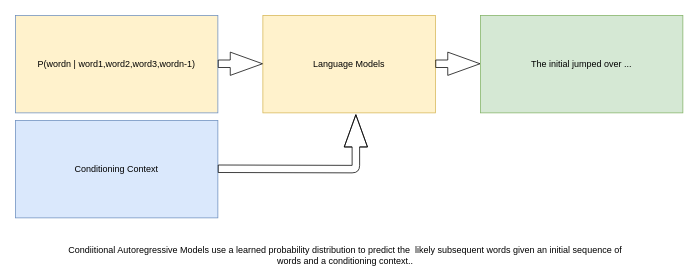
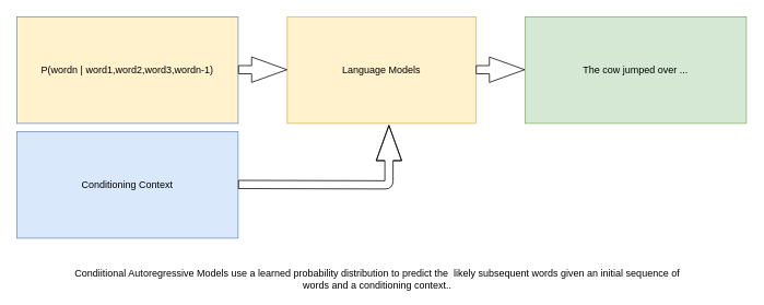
  <mxCell id="0" />
  <mxCell id="1" parent="0" />
  <mxCell id="2" value="P(wordn | word1,word2,word3,wordn-1)" style="rounded=0;whiteSpace=wrap;html=1;hachureGap=4;pointerEvents=0;fillColor=#fff2cc;strokeColor=#6c8ebf;" vertex="1" parent="1"><mxGeometry x="20" y="20" width="270" height="130" as="geometry" /></mxCell>
  <mxCell id="3" value="Language Models" style="rounded=0;whiteSpace=wrap;html=1;hachureGap=4;pointerEvents=0;fillColor=#fff2cc;strokeColor=#d6b656;" vertex="1" parent="1"><mxGeometry x="350" y="20" width="230" height="130" as="geometry" /></mxCell>
- <mxCell id="4" value="The initial jumped over ..." style="rounded=0;whiteSpace=wrap;html=1;hachureGap=4;pointerEvents=0;fillColor=#d5e8d4;strokeColor=#82b366;" vertex="1" parent="1"><mxGeometry x="640" y="20" width="270" height="130" as="geometry" /></mxCell>
+ <mxCell id="4" value="The cow jumped over ..." style="rounded=0;whiteSpace=wrap;html=1;hachureGap=4;pointerEvents=0;fillColor=#d5e8d4;strokeColor=#82b366;" vertex="1" parent="1"><mxGeometry x="640" y="20" width="270" height="130" as="geometry" /></mxCell>
  <mxCell id="5" value="" style="shape=flexArrow;endArrow=classic;html=1;startSize=14;endSize=14;sourcePerimeterSpacing=8;targetPerimeterSpacing=8;" edge="1" parent="1"><mxGeometry width="50" height="50" relative="1" as="geometry"><mxPoint x="290" y="84.5" as="sourcePoint" /><mxPoint x="350" y="84.5" as="targetPoint" /></mxGeometry></mxCell>
  <mxCell id="6" value="" style="shape=flexArrow;endArrow=classic;html=1;startSize=14;endSize=14;sourcePerimeterSpacing=8;targetPerimeterSpacing=8;" edge="1" parent="1"><mxGeometry width="50" height="50" relative="1" as="geometry"><mxPoint x="580" y="84.5" as="sourcePoint" /><mxPoint x="640" y="84.5" as="targetPoint" /></mxGeometry></mxCell>
  <mxCell id="7" value="Condiitional Autoregressive Models use a learned probability distribution to predict the&amp;nbsp; likely subsequent words given an initial sequence of words and a conditioning context.." style="text;html=1;strokeColor=none;fillColor=none;align=center;verticalAlign=middle;whiteSpace=wrap;rounded=0;hachureGap=4;pointerEvents=0;" vertex="1" parent="1"><mxGeometry x="80" y="330" width="760" height="20" as="geometry" /></mxCell>
  <mxCell id="8" value="Conditioning Context" style="rounded=0;whiteSpace=wrap;html=1;hachureGap=4;pointerEvents=0;fillColor=#dae8fc;strokeColor=#6c8ebf;" vertex="1" parent="1"><mxGeometry x="20" y="160" width="270" height="130" as="geometry" /></mxCell>
  <mxCell id="9" value="" style="shape=flexArrow;endArrow=classic;html=1;startSize=14;endSize=14;sourcePerimeterSpacing=8;targetPerimeterSpacing=8;entryX=0.539;entryY=1.015;entryDx=0;entryDy=0;entryPerimeter=0;" edge="1" parent="1" target="3"><mxGeometry width="50" height="50" relative="1" as="geometry"><mxPoint x="290" y="224.5" as="sourcePoint" /><mxPoint x="350" y="224.5" as="targetPoint" /><Array as="points"><mxPoint x="474" y="225" /></Array></mxGeometry></mxCell>
